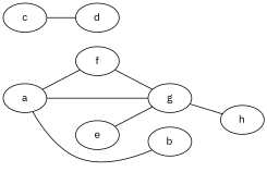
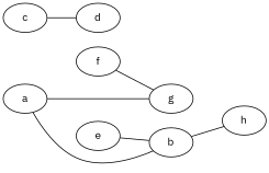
  graph {
    fontname="IBM Plex Sans"
    rankdir=LR
    node [fontname="IBM Plex Sans"]
    edge [fontname="IBM Plex Sans"]
    a
    f
    b
    g
    e
    h
    c
    d
-   a -- f
    a -- b
    a -- g
    f -- g
-   g -- h
-   e -- g
+   b -- h
+   e -- b
    c -- d
  }
